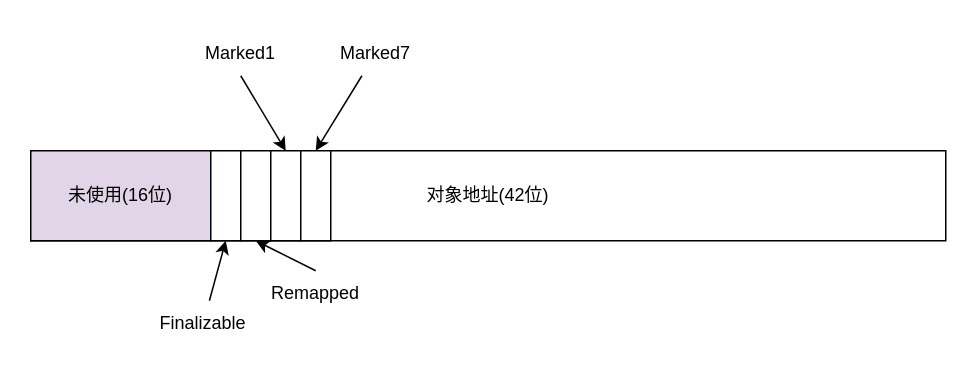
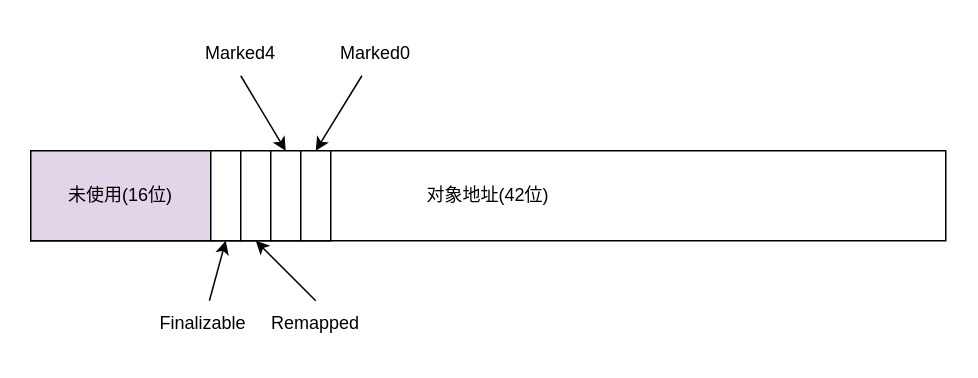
  <mxCell id="0" />
  <mxCell id="1" parent="0" />
  <mxCell id="2" value="对象地址(42位)" style="rounded=0;whiteSpace=wrap;html=1;" vertex="1" parent="1"><mxGeometry x="20" y="100" width="610" height="60" as="geometry" /></mxCell>
  <mxCell id="3" value="未使用(16位)" style="rounded=0;whiteSpace=wrap;html=1;fillColor=#e1d5e7;" vertex="1" parent="1"><mxGeometry x="20" y="100" width="120" height="60" as="geometry" /></mxCell>
  <mxCell id="4" value="" style="rounded=0;whiteSpace=wrap;html=1;" vertex="1" parent="1"><mxGeometry x="140" y="100" width="20" height="60" as="geometry" /></mxCell>
  <mxCell id="5" value="" style="rounded=0;whiteSpace=wrap;html=1;" vertex="1" parent="1"><mxGeometry x="160" y="100" width="20" height="60" as="geometry" /></mxCell>
  <mxCell id="6" value="" style="rounded=0;whiteSpace=wrap;html=1;" vertex="1" parent="1"><mxGeometry x="180" y="100" width="20" height="60" as="geometry" /></mxCell>
  <mxCell id="7" value="" style="rounded=0;whiteSpace=wrap;html=1;" vertex="1" parent="1"><mxGeometry x="200" y="100" width="20" height="60" as="geometry" /></mxCell>
  <mxCell id="8" style="rounded=0;orthogonalLoop=1;jettySize=auto;html=1;entryX=0.5;entryY=1;entryDx=0;entryDy=0;" edge="1" parent="1" source="9" target="4"><mxGeometry relative="1" as="geometry" /></mxCell>
  <mxCell id="9" value="Finalizable" style="text;html=1;strokeColor=none;fillColor=none;align=center;verticalAlign=middle;whiteSpace=wrap;rounded=0;" vertex="1" parent="1"><mxGeometry x="105" y="200" width="60" height="30" as="geometry" /></mxCell>
  <mxCell id="10" style="rounded=0;orthogonalLoop=1;jettySize=auto;html=1;entryX=0.5;entryY=1;entryDx=0;entryDy=0;exitX=0.5;exitY=0;exitDx=0;exitDy=0;" edge="1" parent="1" source="11" target="5"><mxGeometry relative="1" as="geometry" /></mxCell>
- <mxCell id="11" value="Remapped" style="text;html=1;strokeColor=none;fillColor=none;align=center;verticalAlign=middle;whiteSpace=wrap;rounded=0;" vertex="1" parent="1"><mxGeometry x="180" y="180" width="60" height="30" as="geometry" /></mxCell>
+ <mxCell id="11" value="Remapped" style="text;html=1;strokeColor=none;fillColor=none;align=center;verticalAlign=middle;whiteSpace=wrap;rounded=0;" vertex="1" parent="1"><mxGeometry x="180" y="200" width="60" height="30" as="geometry" /></mxCell>
  <mxCell id="12" style="rounded=0;orthogonalLoop=1;jettySize=auto;html=1;entryX=0.5;entryY=0;entryDx=0;entryDy=0;" edge="1" parent="1" source="13" target="7"><mxGeometry relative="1" as="geometry" /></mxCell>
- <mxCell id="13" value="Marked7" style="text;html=1;strokeColor=none;fillColor=none;align=center;verticalAlign=middle;whiteSpace=wrap;rounded=0;" vertex="1" parent="1"><mxGeometry x="220" y="20" width="60" height="30" as="geometry" /></mxCell>
+ <mxCell id="13" value="Marked0" style="text;html=1;strokeColor=none;fillColor=none;align=center;verticalAlign=middle;whiteSpace=wrap;rounded=0;" vertex="1" parent="1"><mxGeometry x="220" y="20" width="60" height="30" as="geometry" /></mxCell>
  <mxCell id="14" style="rounded=0;orthogonalLoop=1;jettySize=auto;html=1;exitX=0.5;exitY=1;exitDx=0;exitDy=0;entryX=0.5;entryY=0;entryDx=0;entryDy=0;" edge="1" parent="1" source="15" target="6"><mxGeometry relative="1" as="geometry" /></mxCell>
- <mxCell id="15" value="Marked1" style="text;html=1;strokeColor=none;fillColor=none;align=center;verticalAlign=middle;whiteSpace=wrap;rounded=0;" vertex="1" parent="1"><mxGeometry x="130" y="20" width="60" height="30" as="geometry" /></mxCell>
+ <mxCell id="15" value="Marked4" style="text;html=1;strokeColor=none;fillColor=none;align=center;verticalAlign=middle;whiteSpace=wrap;rounded=0;" vertex="1" parent="1"><mxGeometry x="130" y="20" width="60" height="30" as="geometry" /></mxCell>
